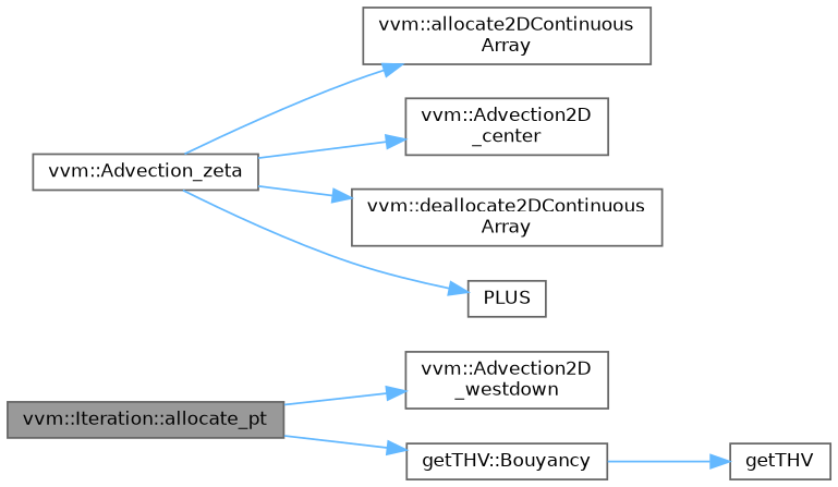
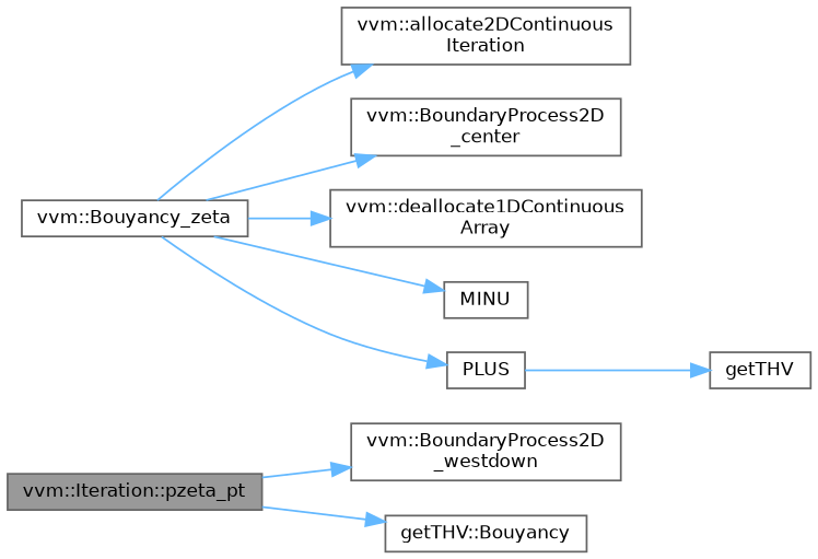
  digraph {
    rankdir=LR
    node [color=grey40 fillcolor=white fontname=Helvetica fontsize=10 shape=box style=filled]
    edge [color=steelblue1 fontname=Helvetica fontsize=10 labelfontname=Helvetica labelfontsize=10 style=solid]
-   n1 [color=gray40 fillcolor=grey60 fontcolor=black height=0.2 label="vvm::Iteration::allocate_pt" width=0.4]
-   n2 [height=0.2 label="vvm::Advection2D\l_westdown" width=0.4]
+   n1 [color=gray40 fillcolor=grey60 fontcolor=black height=0.2 label="vvm::Iteration::pzeta_pt" width=0.4]
+   n2 [height=0.2 label="vvm::BoundaryProcess2D\l_westdown" width=0.4]
    n3 [height=0.2 label="getTHV::Bouyancy" width=0.4]
-   n4 [height=0.2 label="vvm::Advection_zeta" width=0.4]
-   n5 [height=0.2 label="vvm::allocate2DContinuous\lArray" width=0.4]
-   n6 [height=0.2 label="vvm::Advection2D\l_center" width=0.4]
-   n7 [height=0.2 label="vvm::deallocate2DContinuous\lArray" width=0.4]
+   n4 [height=0.2 label="vvm::Bouyancy_zeta" width=0.4]
+   n5 [height=0.2 label="vvm::allocate2DContinuous\lIteration" width=0.4]
+   n6 [height=0.2 label="vvm::BoundaryProcess2D\l_center" width=0.4]
+   n7 [height=0.2 label="vvm::deallocate1DContinuous\lArray" width=0.4]
+   n8 [height=0.2 label=MINU width=0.4]
    n9 [height=0.2 label=PLUS width=0.4]
    n10 [height=0.2 label=getTHV width=0.4]
    n1 -> n2
    n1 -> n3
-   n3 -> n10
+   n9 -> n10
    n4 -> n5
    n4 -> n6
    n4 -> n7
+   n4 -> n8
    n4 -> n9
  }
